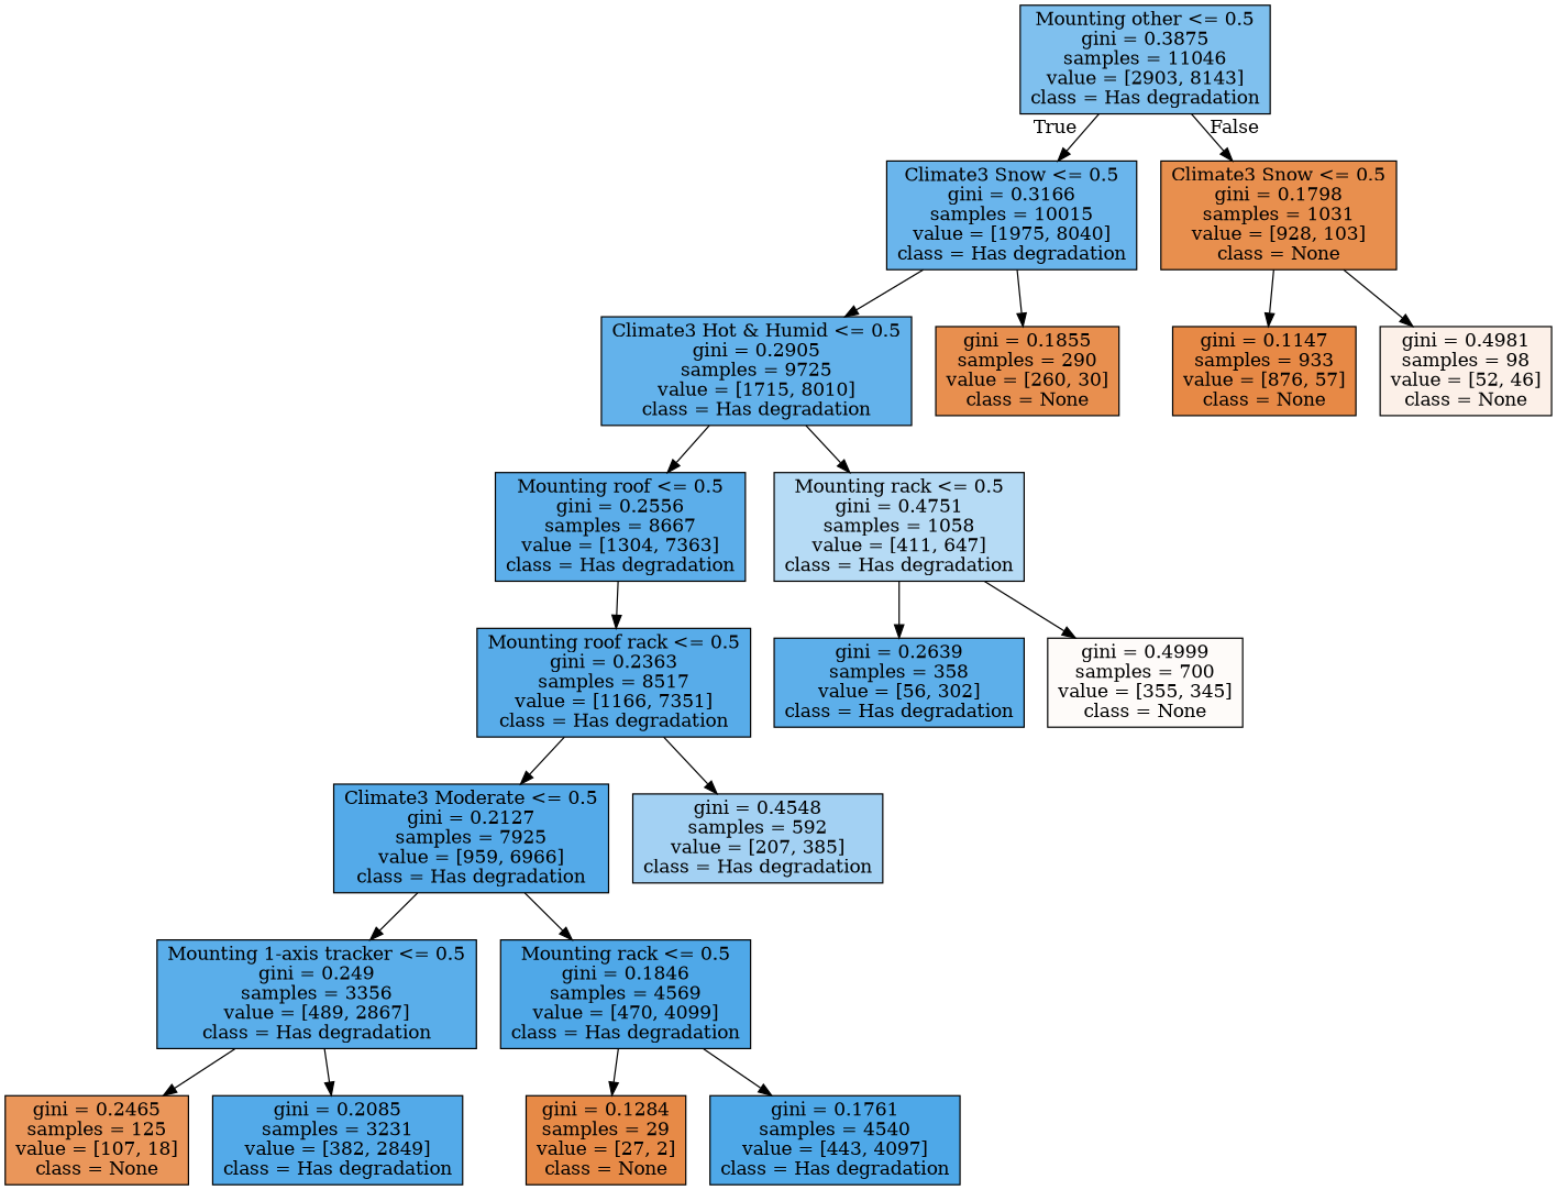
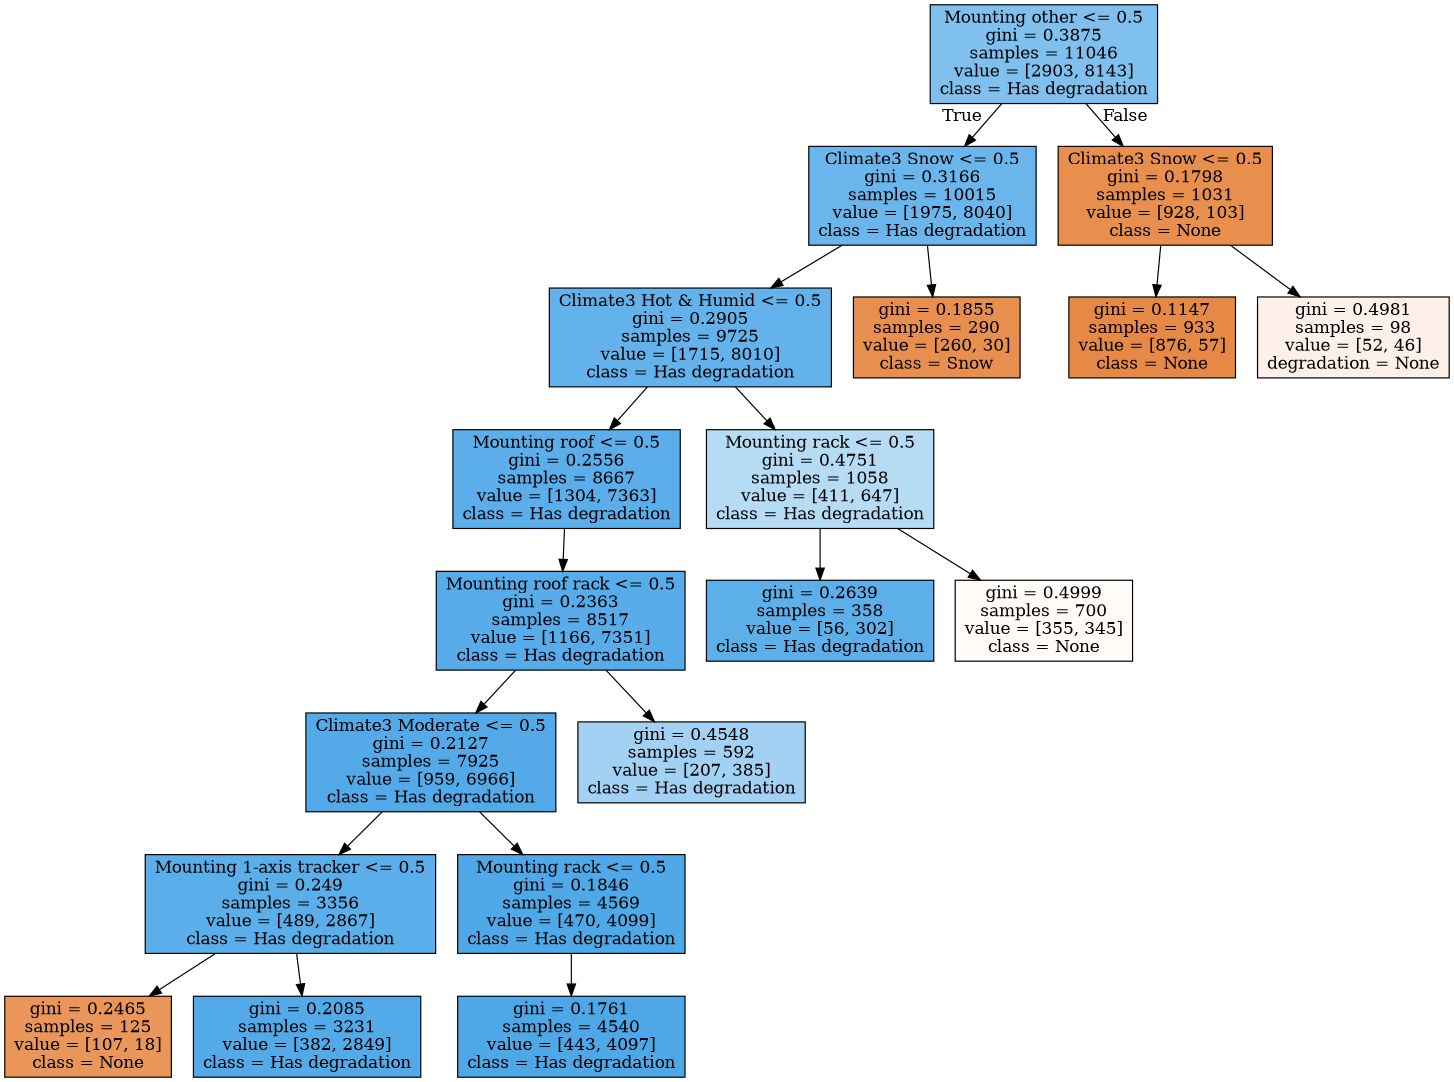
  digraph {
    node [color=black shape=box style=filled]
    n1 [fillcolor="#399de5a4" label="Mounting other <= 0.5\ngini = 0.3875\nsamples = 11046\nvalue = [2903, 8143]\nclass = Has degradation"]
    n2 [fillcolor="#399de5c0" label="Climate3 Snow <= 0.5\ngini = 0.3166\nsamples = 10015\nvalue = [1975, 8040]\nclass = Has degradation"]
    n3 [fillcolor="#e58139e3" label="Climate3 Snow <= 0.5\ngini = 0.1798\nsamples = 1031\nvalue = [928, 103]\nclass = None"]
    n4 [fillcolor="#399de5c8" label="Climate3 Hot & Humid <= 0.5\ngini = 0.2905\nsamples = 9725\nvalue = [1715, 8010]\nclass = Has degradation"]
-   n5 [fillcolor="#e58139e2" label="gini = 0.1855\nsamples = 290\nvalue = [260, 30]\nclass = None"]
+   n5 [fillcolor="#e58139e2" label="gini = 0.1855\nsamples = 290\nvalue = [260, 30]\nclass = Snow"]
    n6 [fillcolor="#e58139ee" label="gini = 0.1147\nsamples = 933\nvalue = [876, 57]\nclass = None"]
-   n7 [fillcolor="#e581391d" label="gini = 0.4981\nsamples = 98\nvalue = [52, 46]\nclass = None"]
+   n7 [fillcolor="#e581391d" label="gini = 0.4981\nsamples = 98\nvalue = [52, 46]\ndegradation = None"]
    n8 [fillcolor="#399de5d2" label="Mounting roof <= 0.5\ngini = 0.2556\nsamples = 8667\nvalue = [1304, 7363]\nclass = Has degradation"]
    n9 [fillcolor="#399de55d" label="Mounting rack <= 0.5\ngini = 0.4751\nsamples = 1058\nvalue = [411, 647]\nclass = Has degradation"]
    n10 [fillcolor="#399de5d7" label="Mounting roof rack <= 0.5\ngini = 0.2363\nsamples = 8517\nvalue = [1166, 7351]\nclass = Has degradation"]
    n11 [fillcolor="#399de5d0" label="gini = 0.2639\nsamples = 358\nvalue = [56, 302]\nclass = Has degradation"]
    n12 [fillcolor="#e5813907" label="gini = 0.4999\nsamples = 700\nvalue = [355, 345]\nclass = None"]
    n13 [fillcolor="#399de5dc" label="Climate3 Moderate <= 0.5\ngini = 0.2127\nsamples = 7925\nvalue = [959, 6966]\nclass = Has degradation"]
    n14 [fillcolor="#399de576" label="gini = 0.4548\nsamples = 592\nvalue = [207, 385]\nclass = Has degradation"]
    n15 [fillcolor="#399de5d4" label="Mounting 1-axis tracker <= 0.5\ngini = 0.249\nsamples = 3356\nvalue = [489, 2867]\nclass = Has degradation"]
    n16 [fillcolor="#399de5e2" label="Mounting rack <= 0.5\ngini = 0.1846\nsamples = 4569\nvalue = [470, 4099]\nclass = Has degradation"]
    n17 [fillcolor="#e58139d4" label="gini = 0.2465\nsamples = 125\nvalue = [107, 18]\nclass = None"]
    n18 [fillcolor="#399de5dd" label="gini = 0.2085\nsamples = 3231\nvalue = [382, 2849]\nclass = Has degradation"]
-   n19 [fillcolor="#e58139ec" label="gini = 0.1284\nsamples = 29\nvalue = [27, 2]\nclass = None"]
    n20 [fillcolor="#399de5e3" label="gini = 0.1761\nsamples = 4540\nvalue = [443, 4097]\nclass = Has degradation"]
    n1 -> n2 [headlabel=True labelangle=45 labeldistance=2.5]
    n1 -> n3 [headlabel=False labelangle=-45 labeldistance=2.5]
    n2 -> n4
    n2 -> n5
    n3 -> n6
    n3 -> n7
    n4 -> n8
    n4 -> n9
    n8 -> n10
    n9 -> n11
    n9 -> n12
    n10 -> n13
    n10 -> n14
    n13 -> n15
    n13 -> n16
    n15 -> n17
    n15 -> n18
-   n16 -> n19
    n16 -> n20
  }
